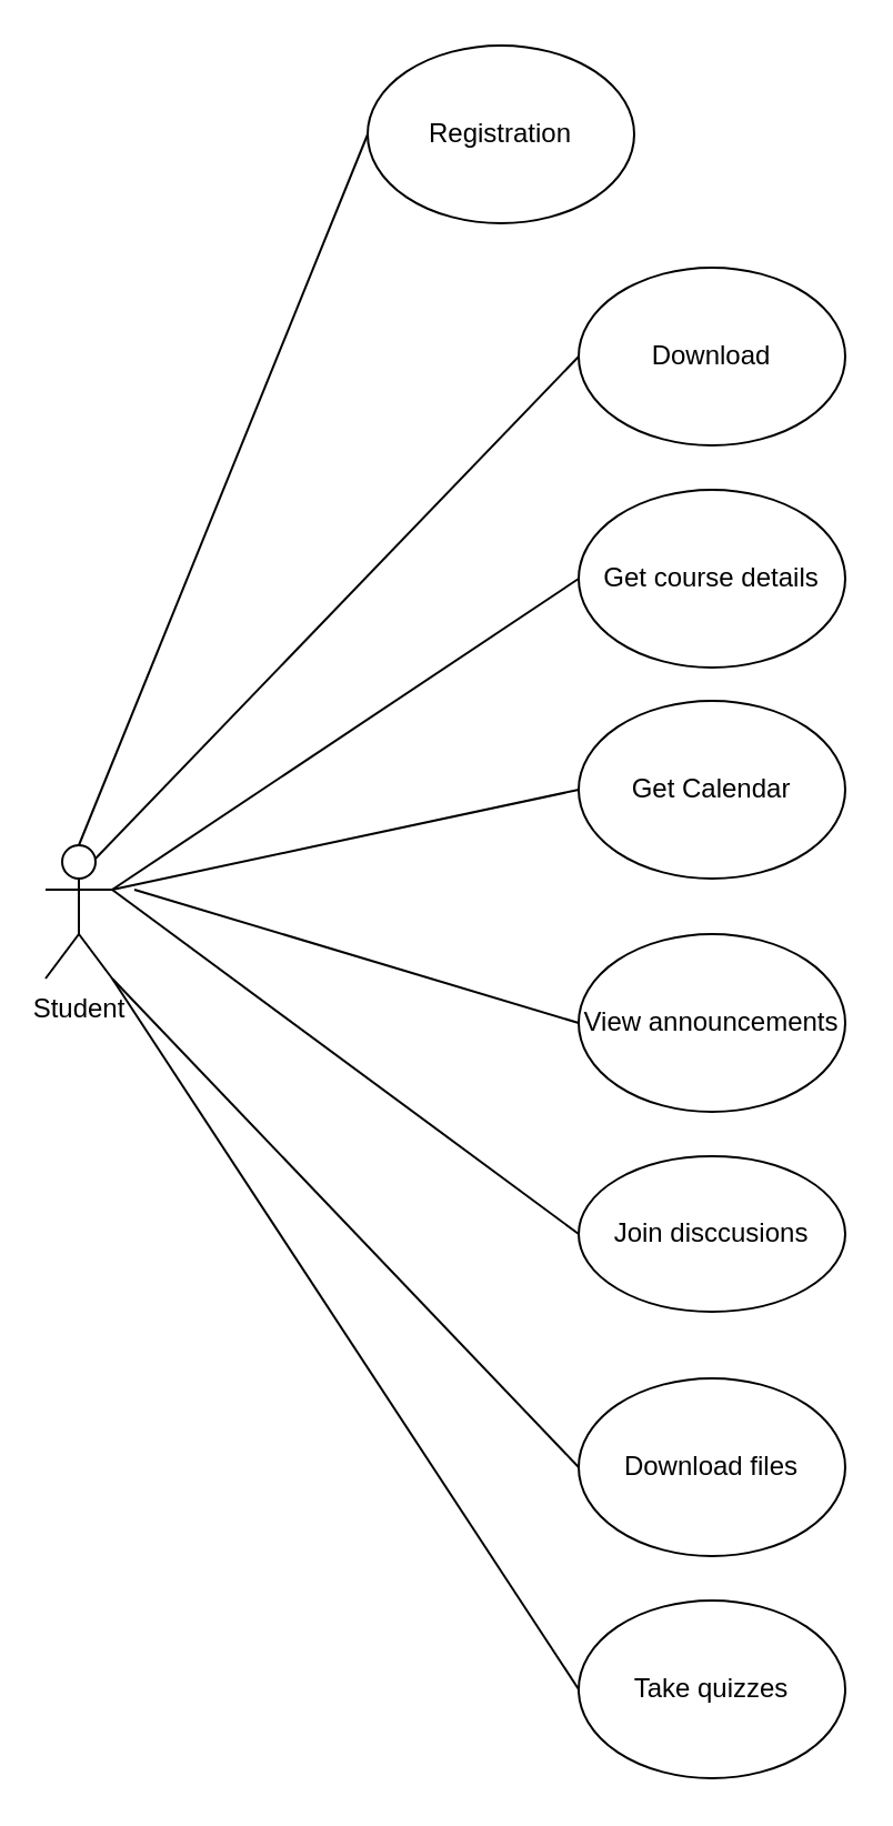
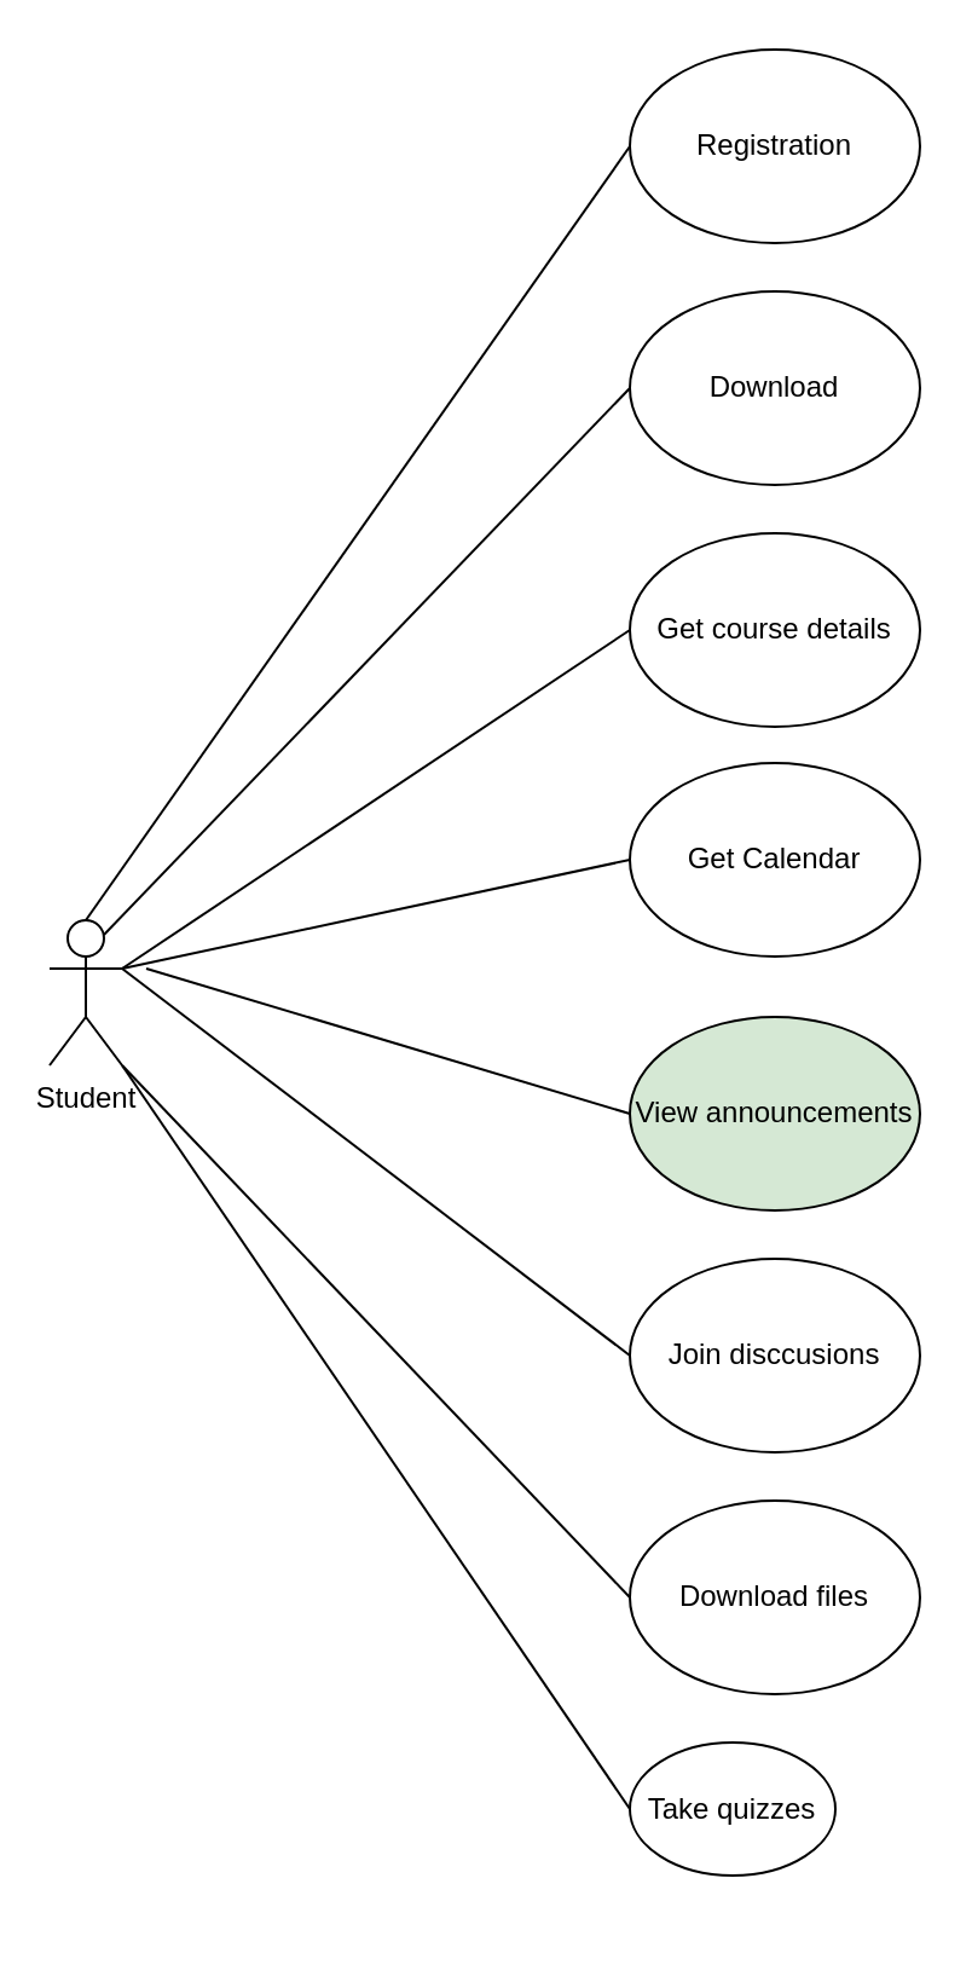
  <mxCell id="0" />
  <mxCell id="1" parent="0" />
  <mxCell id="2" style="edgeStyle=none;shape=connector;rounded=0;orthogonalLoop=1;jettySize=auto;html=1;exitX=0.75;exitY=0.1;exitDx=0;exitDy=0;exitPerimeter=0;entryX=0;entryY=0.5;entryDx=0;entryDy=0;labelBackgroundColor=default;strokeColor=default;fontFamily=Helvetica;fontSize=11;fontColor=default;endArrow=none;endFill=0;" edge="1" parent="1" source="4" target="7"><mxGeometry relative="1" as="geometry" /></mxCell>
  <mxCell id="3" style="edgeStyle=none;shape=connector;rounded=0;orthogonalLoop=1;jettySize=auto;html=1;exitX=1;exitY=0.333;exitDx=0;exitDy=0;exitPerimeter=0;entryX=0;entryY=0.5;entryDx=0;entryDy=0;labelBackgroundColor=default;strokeColor=default;fontFamily=Helvetica;fontSize=11;fontColor=default;endArrow=none;endFill=0;" edge="1" parent="1" source="4" target="8"><mxGeometry relative="1" as="geometry" /></mxCell>
  <mxCell id="4" value="Student" style="shape=umlActor;verticalLabelPosition=bottom;verticalAlign=top;html=1;outlineConnect=0;" vertex="1" parent="1"><mxGeometry x="20" y="380" width="30" height="60" as="geometry" /></mxCell>
  <mxCell id="5" style="rounded=0;orthogonalLoop=1;jettySize=auto;html=1;exitX=0;exitY=0.5;exitDx=0;exitDy=0;entryX=0.5;entryY=0;entryDx=0;entryDy=0;entryPerimeter=0;endArrow=none;endFill=0;" edge="1" parent="1" source="6" target="4"><mxGeometry relative="1" as="geometry" /></mxCell>
- <mxCell id="6" value="Registration" style="ellipse;whiteSpace=wrap;html=1;" vertex="1" parent="1"><mxGeometry x="165" y="20" width="120" height="80" as="geometry" /></mxCell>
+ <mxCell id="6" value="Registration" style="ellipse;whiteSpace=wrap;html=1;" vertex="1" parent="1"><mxGeometry x="260" y="20" width="120" height="80" as="geometry" /></mxCell>
  <mxCell id="7" value="Download" style="ellipse;whiteSpace=wrap;html=1;" vertex="1" parent="1"><mxGeometry x="260" y="120" width="120" height="80" as="geometry" /></mxCell>
  <mxCell id="8" value="Get course details" style="ellipse;whiteSpace=wrap;html=1;" vertex="1" parent="1"><mxGeometry x="260" y="220" width="120" height="80" as="geometry" /></mxCell>
  <mxCell id="9" style="edgeStyle=none;shape=connector;rounded=0;orthogonalLoop=1;jettySize=auto;html=1;exitX=0;exitY=0.5;exitDx=0;exitDy=0;entryX=1;entryY=0.333;entryDx=0;entryDy=0;entryPerimeter=0;labelBackgroundColor=default;strokeColor=default;fontFamily=Helvetica;fontSize=11;fontColor=default;endArrow=none;endFill=0;" edge="1" parent="1" source="10" target="4"><mxGeometry relative="1" as="geometry" /></mxCell>
  <mxCell id="10" value="Get Calendar" style="ellipse;whiteSpace=wrap;html=1;" vertex="1" parent="1"><mxGeometry x="260" y="315" width="120" height="80" as="geometry" /></mxCell>
  <mxCell id="11" style="edgeStyle=none;shape=connector;rounded=0;orthogonalLoop=1;jettySize=auto;html=1;exitX=0;exitY=0.5;exitDx=0;exitDy=0;entryX=1;entryY=1;entryDx=0;entryDy=0;entryPerimeter=0;labelBackgroundColor=default;strokeColor=default;fontFamily=Helvetica;fontSize=11;fontColor=default;endArrow=none;endFill=0;" edge="1" parent="1" source="12" target="4"><mxGeometry relative="1" as="geometry" /></mxCell>
  <mxCell id="12" value="Download files" style="ellipse;whiteSpace=wrap;html=1;" vertex="1" parent="1"><mxGeometry x="260" y="620" width="120" height="80" as="geometry" /></mxCell>
  <mxCell id="13" style="edgeStyle=none;shape=connector;rounded=0;orthogonalLoop=1;jettySize=auto;html=1;exitX=0;exitY=0.5;exitDx=0;exitDy=0;labelBackgroundColor=default;strokeColor=default;fontFamily=Helvetica;fontSize=11;fontColor=default;endArrow=none;endFill=0;" edge="1" parent="1" source="14"><mxGeometry relative="1" as="geometry"><mxPoint x="50" y="400" as="targetPoint" /></mxGeometry></mxCell>
- <mxCell id="14" value="Join disccusions" style="ellipse;whiteSpace=wrap;html=1;" vertex="1" parent="1"><mxGeometry x="260" y="520" width="120" height="70" as="geometry" /></mxCell>
+ <mxCell id="14" value="Join disccusions" style="ellipse;whiteSpace=wrap;html=1;" vertex="1" parent="1"><mxGeometry x="260" y="520" width="120" height="80" as="geometry" /></mxCell>
  <mxCell id="15" style="edgeStyle=none;shape=connector;rounded=0;orthogonalLoop=1;jettySize=auto;html=1;exitX=0;exitY=0.5;exitDx=0;exitDy=0;labelBackgroundColor=default;strokeColor=default;fontFamily=Helvetica;fontSize=11;fontColor=default;endArrow=none;endFill=0;" edge="1" parent="1" source="16"><mxGeometry relative="1" as="geometry"><mxPoint x="60" y="400" as="targetPoint" /></mxGeometry></mxCell>
- <mxCell id="16" value="View announcements" style="ellipse;whiteSpace=wrap;html=1;" vertex="1" parent="1"><mxGeometry x="260" y="420" width="120" height="80" as="geometry" /></mxCell>
+ <mxCell id="16" value="View announcements" style="ellipse;whiteSpace=wrap;html=1;fillColor=#d5e8d4;" vertex="1" parent="1"><mxGeometry x="260" y="420" width="120" height="80" as="geometry" /></mxCell>
  <mxCell id="17" style="edgeStyle=none;shape=connector;rounded=0;orthogonalLoop=1;jettySize=auto;html=1;exitX=0;exitY=0.5;exitDx=0;exitDy=0;labelBackgroundColor=default;strokeColor=default;fontFamily=Helvetica;fontSize=11;fontColor=default;endArrow=none;endFill=0;" edge="1" parent="1" source="18"><mxGeometry relative="1" as="geometry"><mxPoint x="50" y="440" as="targetPoint" /></mxGeometry></mxCell>
- <mxCell id="18" value="Take quizzes" style="ellipse;whiteSpace=wrap;html=1;" vertex="1" parent="1"><mxGeometry x="260" y="720" width="120" height="80" as="geometry" /></mxCell>
+ <mxCell id="18" value="Take quizzes" style="ellipse;whiteSpace=wrap;html=1;" vertex="1" parent="1"><mxGeometry x="260" y="720" width="85" height="55" as="geometry" /></mxCell>
